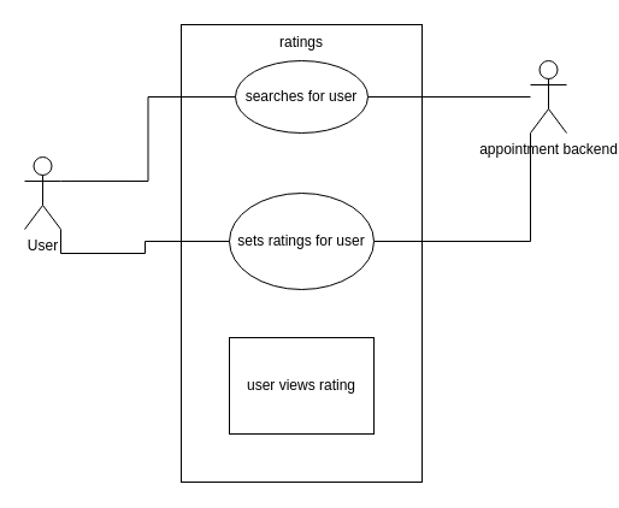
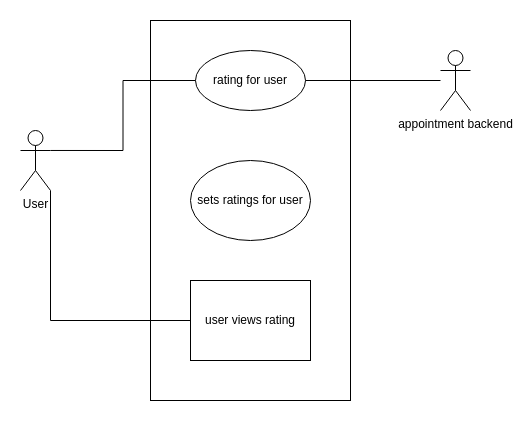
  <mxCell id="0" />
  <mxCell id="1" parent="0" />
  <mxCell id="2" value="User" style="shape=umlActor;verticalLabelPosition=bottom;verticalAlign=top;html=1;" vertex="1" parent="1"><mxGeometry x="20" y="130" width="30" height="60" as="geometry" /></mxCell>
  <mxCell id="3" value="" style="rounded=0;whiteSpace=wrap;html=1;" vertex="1" parent="1"><mxGeometry x="150" y="20" width="200" height="380" as="geometry" /></mxCell>
- <mxCell id="4" value="ratings" style="text;html=1;strokeColor=none;fillColor=none;align=center;verticalAlign=middle;whiteSpace=wrap;rounded=0;" vertex="1" parent="1"><mxGeometry x="220" y="20" width="60" height="30" as="geometry" /></mxCell>
- <mxCell id="5" value="searches for user" style="ellipse;whiteSpace=wrap;html=1;" vertex="1" parent="1"><mxGeometry x="195" y="50" width="110" height="60" as="geometry" /></mxCell>
+ <mxCell id="5" value="rating for user" style="ellipse;whiteSpace=wrap;html=1;" vertex="1" parent="1"><mxGeometry x="195" y="50" width="110" height="60" as="geometry" /></mxCell>
  <mxCell id="6" style="edgeStyle=orthogonalEdgeStyle;rounded=0;orthogonalLoop=1;jettySize=auto;html=1;entryX=1;entryY=0.5;entryDx=0;entryDy=0;endArrow=none;endFill=0;" edge="1" parent="1" source="8" target="5"><mxGeometry relative="1" as="geometry" /></mxCell>
- <mxCell id="7" style="edgeStyle=orthogonalEdgeStyle;rounded=0;orthogonalLoop=1;jettySize=auto;html=1;exitX=0;exitY=1;exitDx=0;exitDy=0;exitPerimeter=0;entryX=1;entryY=0.5;entryDx=0;entryDy=0;endArrow=none;endFill=0;" edge="1" parent="1" source="8" target="9"><mxGeometry relative="1" as="geometry" /></mxCell>
  <mxCell id="8" value="appointment backend" style="shape=umlActor;verticalLabelPosition=bottom;verticalAlign=top;html=1;outlineConnect=0;" vertex="1" parent="1"><mxGeometry x="440" y="50" width="30" height="60" as="geometry" /></mxCell>
  <mxCell id="9" value="sets ratings for user" style="ellipse;whiteSpace=wrap;html=1;" vertex="1" parent="1"><mxGeometry x="190" y="160" width="120" height="80" as="geometry" /></mxCell>
  <mxCell id="10" value="user views rating" style="whiteSpace=wrap;html=1;rounded=0;" vertex="1" parent="1"><mxGeometry x="190" y="280" width="120" height="80" as="geometry" /></mxCell>
  <mxCell id="11" style="edgeStyle=orthogonalEdgeStyle;rounded=0;orthogonalLoop=1;jettySize=auto;html=1;exitX=1;exitY=0.333;exitDx=0;exitDy=0;exitPerimeter=0;entryX=0;entryY=0.5;entryDx=0;entryDy=0;endArrow=none;endFill=0;" edge="1" parent="1" source="2" target="5"><mxGeometry relative="1" as="geometry" /></mxCell>
- <mxCell id="12" style="edgeStyle=orthogonalEdgeStyle;rounded=0;orthogonalLoop=1;jettySize=auto;html=1;exitX=1;exitY=1;exitDx=0;exitDy=0;exitPerimeter=0;endArrow=none;endFill=0;" edge="1" parent="1" source="2" target="9"><mxGeometry relative="1" as="geometry" /></mxCell>
+ <mxCell id="12" style="edgeStyle=orthogonalEdgeStyle;rounded=0;orthogonalLoop=1;jettySize=auto;html=1;exitX=1;exitY=1;exitDx=0;exitDy=0;exitPerimeter=0;entryX=0;entryY=0.5;entryDx=0;entryDy=0;endArrow=none;endFill=0;" edge="1" parent="1" source="2" target="10"><mxGeometry relative="1" as="geometry" /></mxCell>
